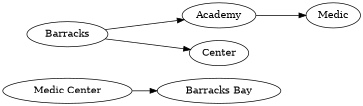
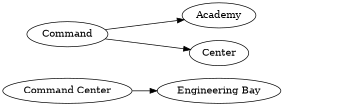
  digraph {
    rankdir=LR
    node [depth=1 penwidth=1 strength=1 x=0 y=0 z=0]
-   n1 [depth=0 label="Medic Center"]
-   n2 [label="Barracks Bay"]
-   n3 [label=Barracks]
+   n1 [depth=0 label="Command Center"]
+   n2 [label="Engineering Bay"]
+   n3 [label=Command]
    n4 [depth=2 label=Academy]
    n5 [depth=2 label=Center]
-   n6 [depth=3 label=Medic]
    n1 -> n2
    n3 -> n4
    n3 -> n5
-   n4 -> n6
  }
